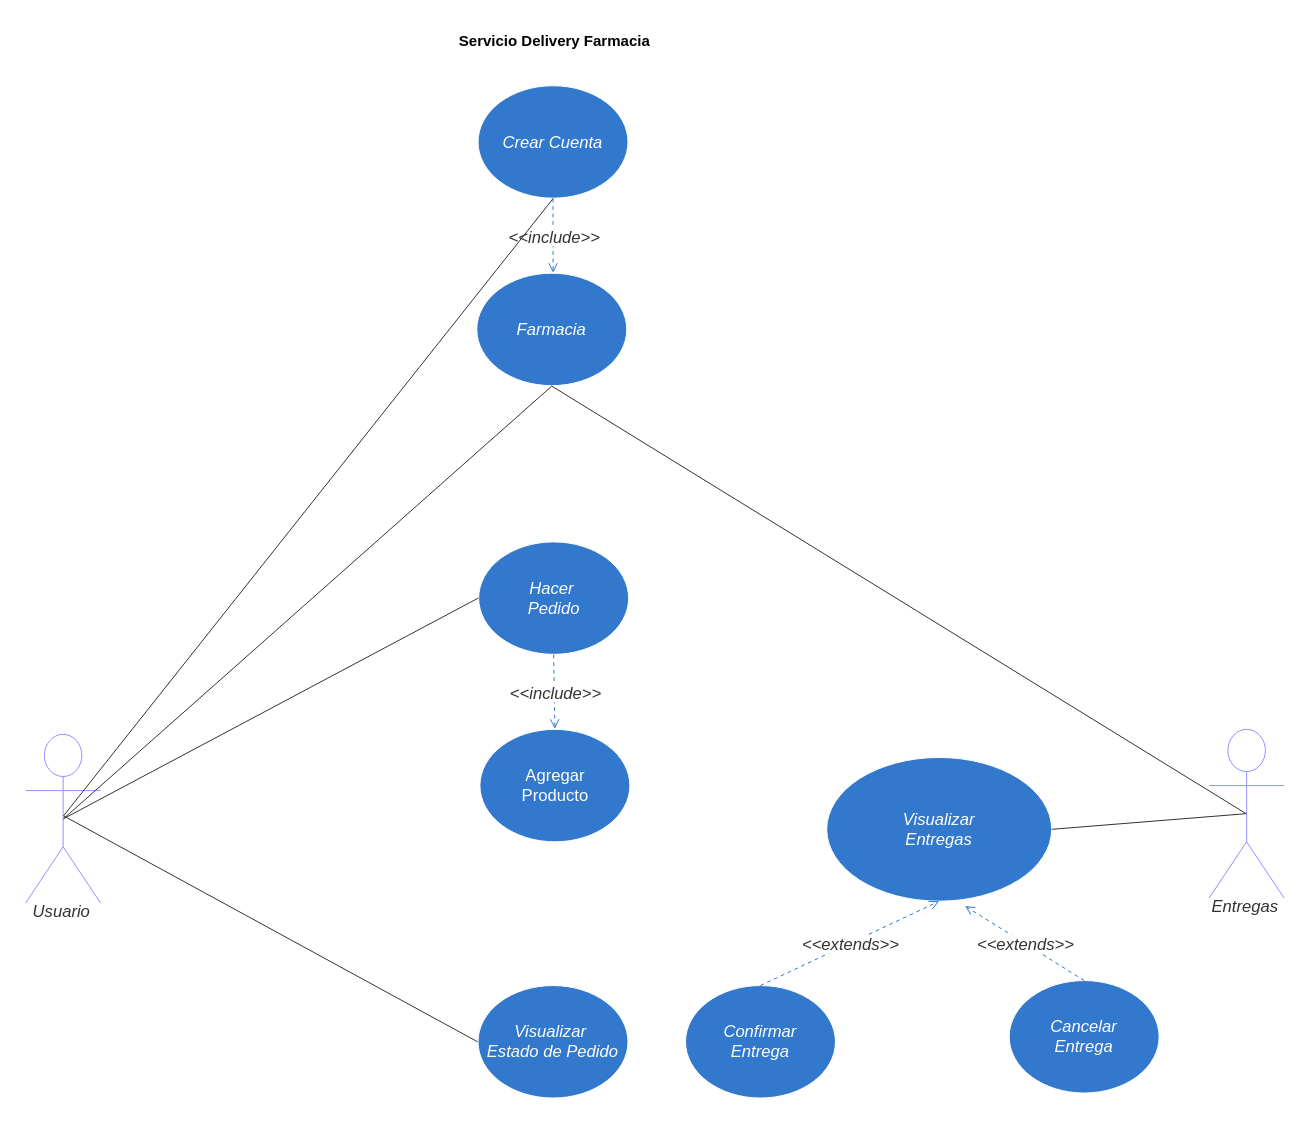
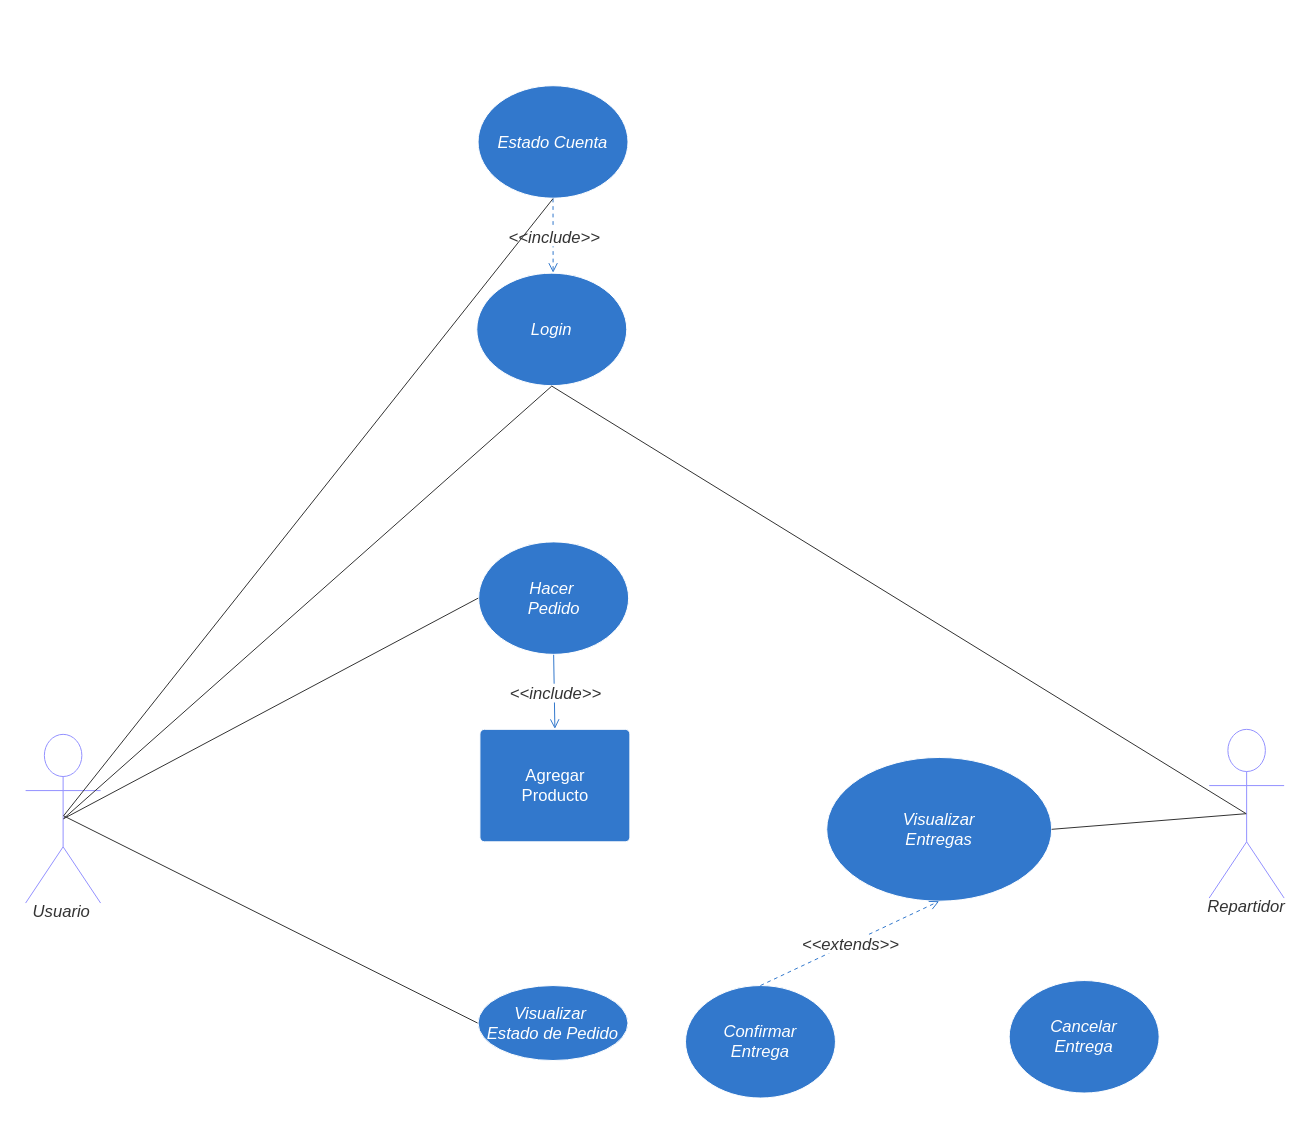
  <mxCell id="0" />
  <mxCell id="1" parent="0" />
- <mxCell id="2" value="&lt;b&gt;Servicio Delivery Farmacia&lt;/b&gt;" style="text;html=1;align=center;verticalAlign=middle;resizable=0;points=[];autosize=1;strokeColor=none;fillColor=none;" vertex="1" parent="1"><mxGeometry x="357.5" y="20" width="171" height="26" as="geometry" /></mxCell>
- <mxCell id="3" value="Visualizar&amp;nbsp;&lt;div&gt;Estado de Pedido&lt;/div&gt;" style="html=1;overflow=block;blockSpacing=1;whiteSpace=wrap;ellipse;fontSize=13.3;fontColor=#ffffff;fontStyle=2;align=center;spacing=0;verticalAlign=middle;strokeColor=#ffffff;strokeOpacity=100;fillOpacity=100;rounded=1;absoluteArcSize=1;arcSize=7.5;fillColor=#3278cc;strokeWidth=0.8;lucidId=Bc-tC5z.Gbx0;" vertex="1" parent="1"><mxGeometry x="382" y="788" width="120" height="90" as="geometry" /></mxCell>
+ <mxCell id="3" value="Visualizar&amp;nbsp;&lt;div&gt;Estado de Pedido&lt;/div&gt;" style="html=1;overflow=block;blockSpacing=1;whiteSpace=wrap;ellipse;fontSize=13.3;fontColor=#ffffff;fontStyle=2;align=center;spacing=0;verticalAlign=middle;strokeColor=#ffffff;strokeOpacity=100;fillOpacity=100;rounded=1;absoluteArcSize=1;arcSize=7.5;fillColor=#3278cc;strokeWidth=0.8;lucidId=Bc-tC5z.Gbx0;" vertex="1" parent="1"><mxGeometry x="382" y="788" width="120" height="60" as="geometry" /></mxCell>
  <mxCell id="4" value="Visualizar&lt;div&gt;Entregas&lt;/div&gt;" style="html=1;overflow=block;blockSpacing=1;whiteSpace=wrap;ellipse;fontSize=13.3;fontColor=#ffffff;fontStyle=2;align=center;spacing=0;verticalAlign=middle;strokeColor=#ffffff;strokeOpacity=100;fillOpacity=100;rounded=1;absoluteArcSize=1;arcSize=7.5;fillColor=#3278cc;strokeWidth=0.8;lucidId=uE5tmN2Bk8sM;" vertex="1" parent="1"><mxGeometry x="661" y="605.5" width="180" height="115" as="geometry" /></mxCell>
  <mxCell id="5" value="Usuario" style="html=1;overflow=block;blockSpacing=1;shape=umlActor;labelPosition=center;verticalLabelPosition=bottom;verticalAlign=top;whiteSpace=nowrap;fontSize=13.3;fontColor=#333333;fontStyle=2;spacing=0;strokeColor=#9391ff;strokeOpacity=100;rounded=1;absoluteArcSize=1;arcSize=7.5;fillColor=#ffffff;strokeWidth=0.8;lucidId=aeLt3nHmuZ78;" vertex="1" parent="1"><mxGeometry x="20" y="587" width="60" height="135" as="geometry" /></mxCell>
- <mxCell id="6" value="Farmacia" style="html=1;overflow=block;blockSpacing=1;whiteSpace=wrap;ellipse;fontSize=13.3;fontColor=#ffffff;fontStyle=2;align=center;spacing=0;verticalAlign=middle;strokeColor=#ffffff;strokeOpacity=100;fillOpacity=100;rounded=1;absoluteArcSize=1;arcSize=7.5;fillColor=#3278cc;strokeWidth=0.8;lucidId=aeLtWVaAtaNc;" vertex="1" parent="1"><mxGeometry x="381" y="218" width="120" height="90" as="geometry" /></mxCell>
+ <mxCell id="6" value="Login" style="html=1;overflow=block;blockSpacing=1;whiteSpace=wrap;ellipse;fontSize=13.3;fontColor=#ffffff;fontStyle=2;align=center;spacing=0;verticalAlign=middle;strokeColor=#ffffff;strokeOpacity=100;fillOpacity=100;rounded=1;absoluteArcSize=1;arcSize=7.5;fillColor=#3278cc;strokeWidth=0.8;lucidId=aeLtWVaAtaNc;" vertex="1" parent="1"><mxGeometry x="381" y="218" width="120" height="90" as="geometry" /></mxCell>
  <mxCell id="7" value="Hacer&amp;nbsp;&lt;div&gt;Pedido&lt;/div&gt;" style="html=1;overflow=block;blockSpacing=1;whiteSpace=wrap;ellipse;fontSize=13.3;fontColor=#ffffff;fontStyle=2;align=center;spacing=0;verticalAlign=middle;strokeColor=#ffffff;strokeOpacity=100;fillOpacity=100;rounded=1;absoluteArcSize=1;arcSize=7.5;fillColor=#3278cc;strokeWidth=0.8;lucidId=aeLtvAe7D-iS;" vertex="1" parent="1"><mxGeometry x="382.5" y="433" width="120" height="90" as="geometry" /></mxCell>
- <mxCell id="8" value="Agregar&lt;div&gt;Producto&lt;/div&gt;" style="html=1;overflow=block;blockSpacing=1;whiteSpace=wrap;ellipse;fontSize=13.3;fontColor=#ffffff;align=center;spacing=0;verticalAlign=middle;strokeColor=#ffffff;strokeOpacity=100;fillOpacity=100;rounded=1;absoluteArcSize=1;arcSize=7.5;fillColor=#3278cc;strokeWidth=0.8;lucidId=aeLtQrBCPXcr;" vertex="1" parent="1"><mxGeometry x="383.5" y="583" width="120" height="90" as="geometry" /></mxCell>
+ <mxCell id="8" value="Agregar&lt;div&gt;Producto&lt;/div&gt;" style="html=1;overflow=block;blockSpacing=1;whiteSpace=wrap;fontSize=13.3;fontColor=#ffffff;align=center;spacing=0;verticalAlign=middle;strokeColor=#ffffff;strokeOpacity=100;fillOpacity=100;absoluteArcSize=1;arcSize=7.5;fillColor=#3278cc;strokeWidth=0.8;lucidId=aeLtQrBCPXcr;rounded=1;" vertex="1" parent="1"><mxGeometry x="383.5" y="583" width="120" height="90" as="geometry" /></mxCell>
  <mxCell id="9" value="" style="html=1;jettySize=18;whiteSpace=wrap;fontSize=13;strokeColor=#333333;strokeOpacity=100;strokeWidth=0.8;rounded=0;startArrow=none;endArrow=none;exitX=0.506;exitY=0.5;exitPerimeter=0;entryX=0.5;entryY=1.004;entryPerimeter=0;lucidId=aeLtO0CMRvtl;" edge="1" parent="1" source="5" target="6"><mxGeometry width="100" height="100" relative="1" as="geometry"><Array as="points" /></mxGeometry></mxCell>
  <mxCell id="10" value="" style="html=1;jettySize=18;whiteSpace=wrap;fontSize=13;strokeColor=#333333;strokeOpacity=100;strokeWidth=0.8;rounded=0;startArrow=none;endArrow=none;exitX=0.506;exitY=0.5;exitPerimeter=0;entryX=-0.003;entryY=0.5;entryPerimeter=0;lucidId=aeLtnVgYuCuO;" edge="1" parent="1" source="5" target="7"><mxGeometry width="100" height="100" relative="1" as="geometry"><Array as="points" /></mxGeometry></mxCell>
- <mxCell id="11" value="Crear Cuenta" style="html=1;overflow=block;blockSpacing=1;whiteSpace=wrap;ellipse;fontSize=13.3;fontColor=#ffffff;fontStyle=2;align=center;spacing=0;verticalAlign=middle;strokeColor=#ffffff;strokeOpacity=100;fillOpacity=100;rounded=1;absoluteArcSize=1;arcSize=7.5;fillColor=#3278cc;strokeWidth=0.8;lucidId=gsNt5VU3W0Vm;" vertex="1" parent="1"><mxGeometry x="382" y="68" width="120" height="90" as="geometry" /></mxCell>
+ <mxCell id="11" value="Estado Cuenta" style="html=1;overflow=block;blockSpacing=1;whiteSpace=wrap;ellipse;fontSize=13.3;fontColor=#ffffff;fontStyle=2;align=center;spacing=0;verticalAlign=middle;strokeColor=#ffffff;strokeOpacity=100;fillOpacity=100;rounded=1;absoluteArcSize=1;arcSize=7.5;fillColor=#3278cc;strokeWidth=0.8;lucidId=gsNt5VU3W0Vm;" vertex="1" parent="1"><mxGeometry x="382" y="68" width="120" height="90" as="geometry" /></mxCell>
  <mxCell id="12" value="" style="html=1;jettySize=18;whiteSpace=wrap;fontSize=13;strokeColor=#3278cc;strokeOpacity=100;dashed=1;fixDash=1;strokeWidth=0.8;rounded=0;startArrow=none;endArrow=open;exitX=0.5;exitY=1.004;exitPerimeter=0;entryX=0.509;entryY=-0.004;entryPerimeter=0;lucidId=8sNtTQJCYY6.;" edge="1" parent="1" source="11" target="6"><mxGeometry width="100" height="100" relative="1" as="geometry"><Array as="points" /></mxGeometry></mxCell>
  <mxCell id="13" value="&amp;lt;&amp;lt;include&amp;gt;&amp;gt;" style="text;html=1;resizable=0;labelBackgroundColor=default;align=center;verticalAlign=middle;fontStyle=2;fontColor=#333333;fontSize=13.3;" vertex="1" parent="12"><mxGeometry relative="1" as="geometry" /></mxCell>
- <mxCell id="14" value="" style="html=1;jettySize=18;whiteSpace=wrap;fontSize=13;strokeColor=#3278cc;strokeOpacity=100;dashed=1;fixDash=1;strokeWidth=0.8;rounded=0;startArrow=none;endArrow=open;exitX=0.5;exitY=1.004;exitPerimeter=0;entryX=0.5;entryY=-0.004;entryPerimeter=0;lucidId=7z5t8ssp58V2;" edge="1" parent="1" source="7" target="8"><mxGeometry width="100" height="100" relative="1" as="geometry"><Array as="points" /></mxGeometry></mxCell>
+ <mxCell id="14" value="" style="html=1;jettySize=18;whiteSpace=wrap;fontSize=13;strokeColor=#3278cc;strokeOpacity=100;dashed=0;fixDash=1;strokeWidth=0.8;rounded=0;startArrow=none;endArrow=open;exitX=0.5;exitY=1.004;exitPerimeter=0;entryX=0.5;entryY=-0.004;entryPerimeter=0;lucidId=7z5t8ssp58V2;" edge="1" parent="1" source="7" target="8"><mxGeometry width="100" height="100" relative="1" as="geometry"><Array as="points" /></mxGeometry></mxCell>
  <mxCell id="15" value="&amp;lt;&amp;lt;include&amp;gt;&amp;gt;" style="text;html=1;resizable=0;labelBackgroundColor=default;align=center;verticalAlign=middle;fontStyle=2;fontColor=#333333;fontSize=13.3;" vertex="1" parent="14"><mxGeometry relative="1" as="geometry" /></mxCell>
  <mxCell id="16" value="" style="html=1;jettySize=18;whiteSpace=wrap;fontSize=13;strokeColor=#333333;strokeOpacity=100;strokeWidth=0.8;rounded=0;startArrow=none;endArrow=none;exitX=0.506;exitY=0.483;exitPerimeter=0;entryX=-0.003;entryY=0.5;entryPerimeter=0;lucidId=zd-tUzD10Nk0;" edge="1" parent="1" source="5" target="3"><mxGeometry width="100" height="100" relative="1" as="geometry"><Array as="points" /></mxGeometry></mxCell>
  <mxCell id="17" value="" style="html=1;jettySize=18;whiteSpace=wrap;fontSize=13;strokeColor=#333333;strokeOpacity=100;strokeWidth=0.8;rounded=0;startArrow=none;endArrow=none;exitX=0.506;exitY=0.483;exitPerimeter=0;entryX=0.5;entryY=1.004;entryPerimeter=0;lucidId=k2ouGiI.ycY1;" edge="1" parent="1" source="5" target="11"><mxGeometry width="100" height="100" relative="1" as="geometry"><Array as="points" /></mxGeometry></mxCell>
- <mxCell id="18" value="Entregas" style="html=1;overflow=block;blockSpacing=1;shape=umlActor;labelPosition=center;verticalLabelPosition=bottom;verticalAlign=top;whiteSpace=nowrap;fontSize=13.3;fontColor=#333333;fontStyle=2;spacing=0;strokeColor=#9391ff;strokeOpacity=100;rounded=1;absoluteArcSize=1;arcSize=7.5;fillColor=#ffffff;strokeWidth=0.8;lucidId=aeLt9I4VuDRI;" vertex="1" parent="1"><mxGeometry x="967" y="583" width="60" height="135" as="geometry" /></mxCell>
+ <mxCell id="18" value="Repartidor" style="html=1;overflow=block;blockSpacing=1;shape=umlActor;labelPosition=center;verticalLabelPosition=bottom;verticalAlign=top;whiteSpace=nowrap;fontSize=13.3;fontColor=#333333;fontStyle=2;spacing=0;strokeColor=#9391ff;strokeOpacity=100;rounded=1;absoluteArcSize=1;arcSize=7.5;fillColor=#ffffff;strokeWidth=0.8;lucidId=aeLt9I4VuDRI;" vertex="1" parent="1"><mxGeometry x="967" y="583" width="60" height="135" as="geometry" /></mxCell>
  <mxCell id="19" value="" style="html=1;jettySize=18;whiteSpace=wrap;fontSize=13;strokeColor=#333333;strokeOpacity=100;strokeWidth=0.8;rounded=0;startArrow=none;endArrow=none;exitX=0.494;exitY=0.5;exitPerimeter=0;entryX=0.5;entryY=1.004;entryPerimeter=0;lucidId=aeLt.vX2auOh;" edge="1" parent="1" source="18" target="6"><mxGeometry width="100" height="100" relative="1" as="geometry"><Array as="points" /></mxGeometry></mxCell>
  <mxCell id="20" value="" style="html=1;jettySize=18;whiteSpace=wrap;fontSize=13;strokeColor=#333333;strokeOpacity=100;strokeWidth=0.8;rounded=0;startArrow=none;endArrow=none;exitX=0.494;exitY=0.5;exitPerimeter=0;entryX=1;entryY=0.5;lucidId=TE5ta6h64JPe;entryDx=0;entryDy=0;" edge="1" parent="1" source="18" target="4"><mxGeometry width="100" height="100" relative="1" as="geometry"><Array as="points" /></mxGeometry></mxCell>
  <mxCell id="21" value="Confirmar&lt;div&gt;Entrega&lt;/div&gt;" style="html=1;overflow=block;blockSpacing=1;whiteSpace=wrap;ellipse;fontSize=13.3;fontColor=#ffffff;fontStyle=2;align=center;spacing=0;verticalAlign=middle;strokeColor=#ffffff;strokeOpacity=100;fillOpacity=100;rounded=1;absoluteArcSize=1;arcSize=7.5;fillColor=#3278cc;strokeWidth=0.8;lucidId=Bc-tC5z.Gbx0;" vertex="1" parent="1"><mxGeometry x="548" y="788" width="120" height="90" as="geometry" /></mxCell>
  <mxCell id="22" value="Cancelar&lt;div&gt;Entrega&lt;/div&gt;" style="html=1;overflow=block;blockSpacing=1;whiteSpace=wrap;ellipse;fontSize=13.3;fontColor=#ffffff;fontStyle=2;align=center;spacing=0;verticalAlign=middle;strokeColor=#ffffff;strokeOpacity=100;fillOpacity=100;rounded=1;absoluteArcSize=1;arcSize=7.5;fillColor=#3278cc;strokeWidth=0.8;lucidId=Bc-tC5z.Gbx0;" vertex="1" parent="1"><mxGeometry x="807" y="784" width="120" height="90" as="geometry" /></mxCell>
  <mxCell id="23" value="" style="html=1;jettySize=18;whiteSpace=wrap;fontSize=13;strokeColor=#3278cc;strokeOpacity=100;dashed=1;fixDash=1;strokeWidth=0.8;rounded=0;startArrow=none;endArrow=open;exitX=0.5;exitY=0;entryX=0.5;entryY=1;lucidId=8sNtTQJCYY6.;entryDx=0;entryDy=0;exitDx=0;exitDy=0;" edge="1" parent="1" source="21" target="4"><mxGeometry width="100" height="100" relative="1" as="geometry"><Array as="points" /><mxPoint x="700" y="755" as="sourcePoint" /><mxPoint x="700" y="815" as="targetPoint" /></mxGeometry></mxCell>
  <mxCell id="24" value="&amp;lt;&amp;lt;extends&amp;gt;&amp;gt;" style="text;html=1;resizable=0;labelBackgroundColor=default;align=center;verticalAlign=middle;fontStyle=2;fontColor=#333333;fontSize=13.3;" vertex="1" parent="23"><mxGeometry relative="1" as="geometry" /></mxCell>
- <mxCell id="25" value="" style="html=1;jettySize=18;whiteSpace=wrap;fontSize=13;strokeColor=#3278cc;strokeOpacity=100;dashed=1;fixDash=1;strokeWidth=0.8;rounded=0;startArrow=none;endArrow=open;exitX=0.5;exitY=0;entryX=0.615;entryY=1.034;lucidId=8sNtTQJCYY6.;entryDx=0;entryDy=0;exitDx=0;exitDy=0;entryPerimeter=0;" edge="1" parent="1" source="22" target="4"><mxGeometry width="100" height="100" relative="1" as="geometry"><Array as="points" /><mxPoint x="618" y="798" as="sourcePoint" /><mxPoint x="731" y="706" as="targetPoint" /></mxGeometry></mxCell>
- <mxCell id="26" value="&amp;lt;&amp;lt;extends&amp;gt;&amp;gt;" style="text;html=1;resizable=0;labelBackgroundColor=default;align=center;verticalAlign=middle;fontStyle=2;fontColor=#333333;fontSize=13.3;" vertex="1" parent="25"><mxGeometry relative="1" as="geometry" /></mxCell>
